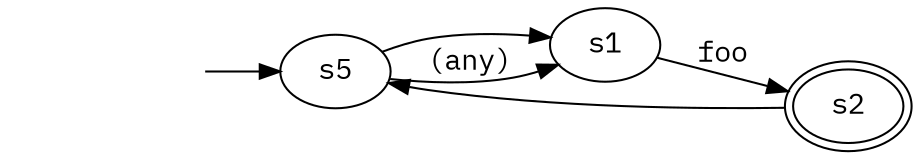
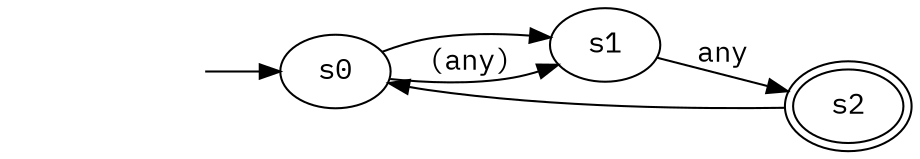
  digraph {
    fontname="IBM Plex Mono"
    rankdir=LR
    node [fontname="IBM Plex Mono"]
    edge [fontname="IBM Plex Mono"]
-   s0 [label=s5]
+   s0
    s1
    s2 [peripheries=2]
    _start_ [style=invis]
    s0 -> s1
    s0 -> s1 [label="(any)"]
-   s1 -> s2 [label=foo]
+   s1 -> s2 [label=any]
    s2 -> s0
    _start_ -> s0
  }
